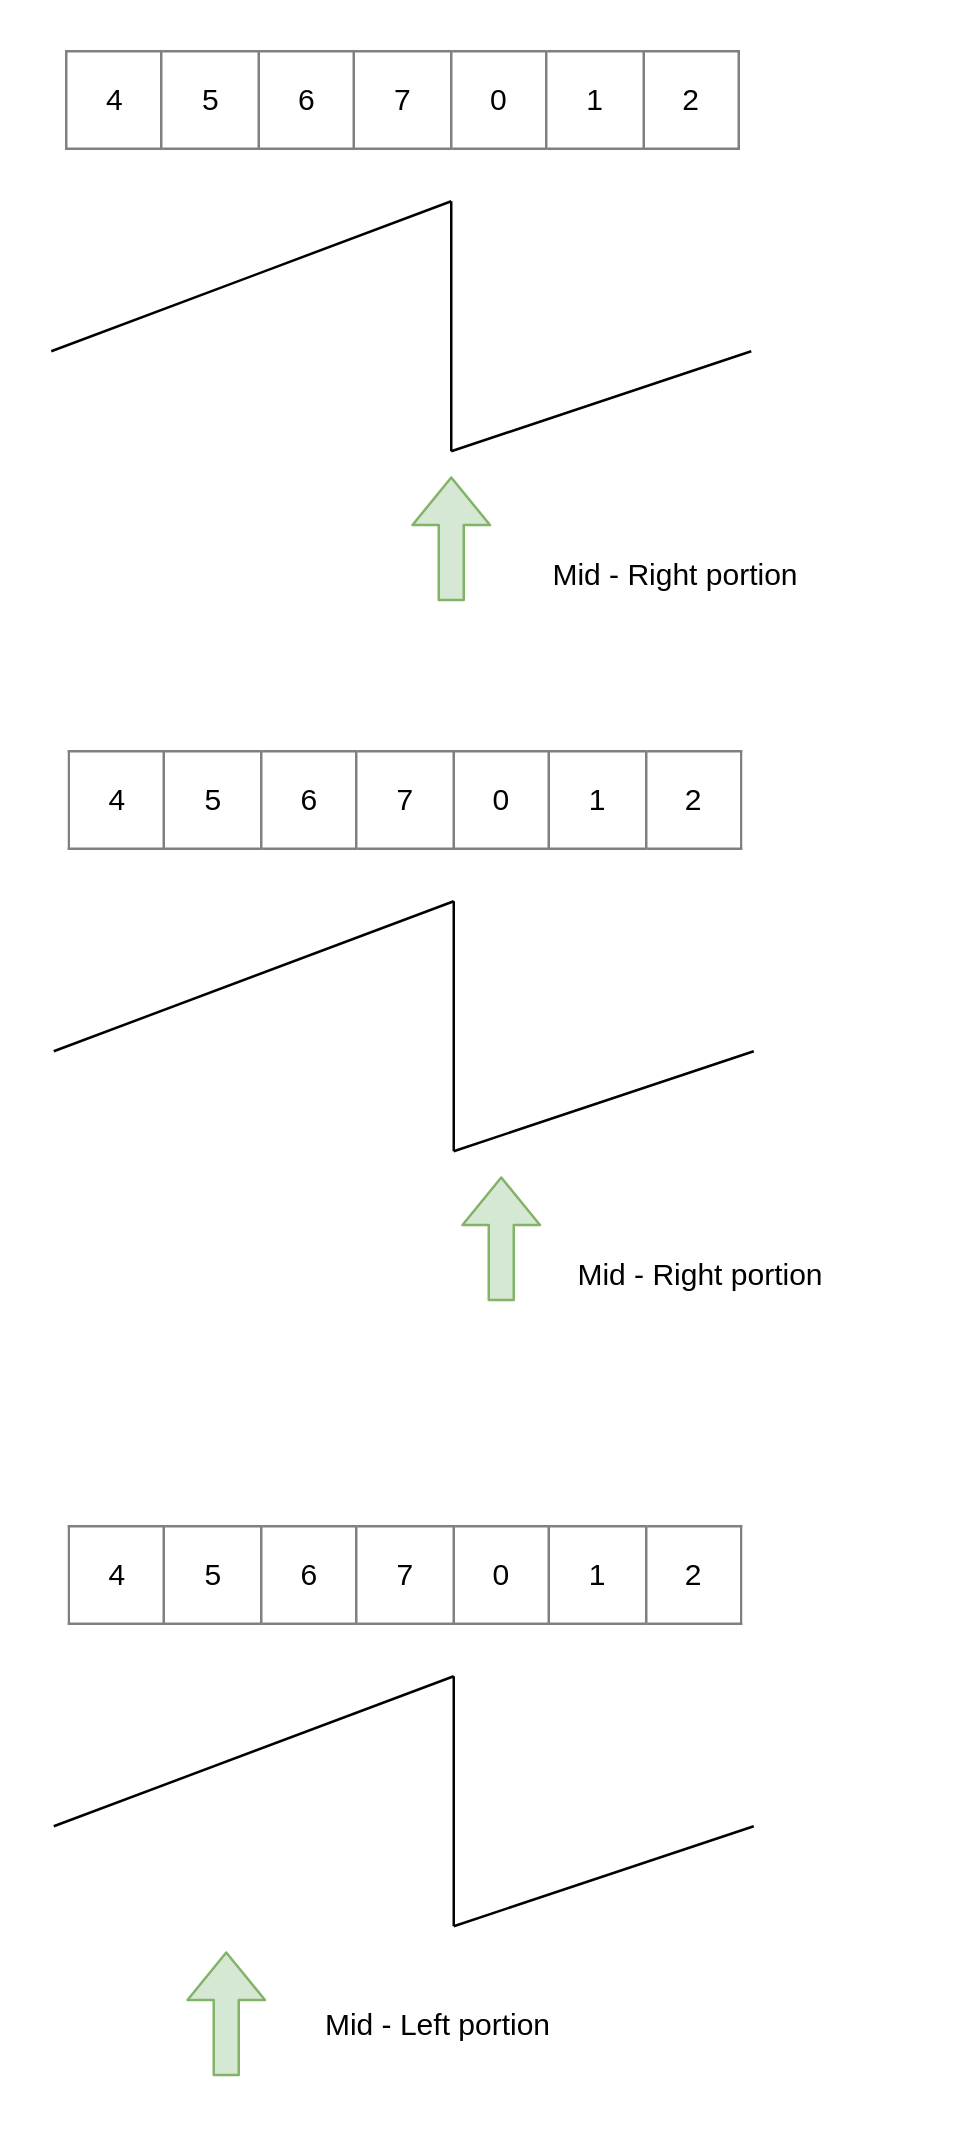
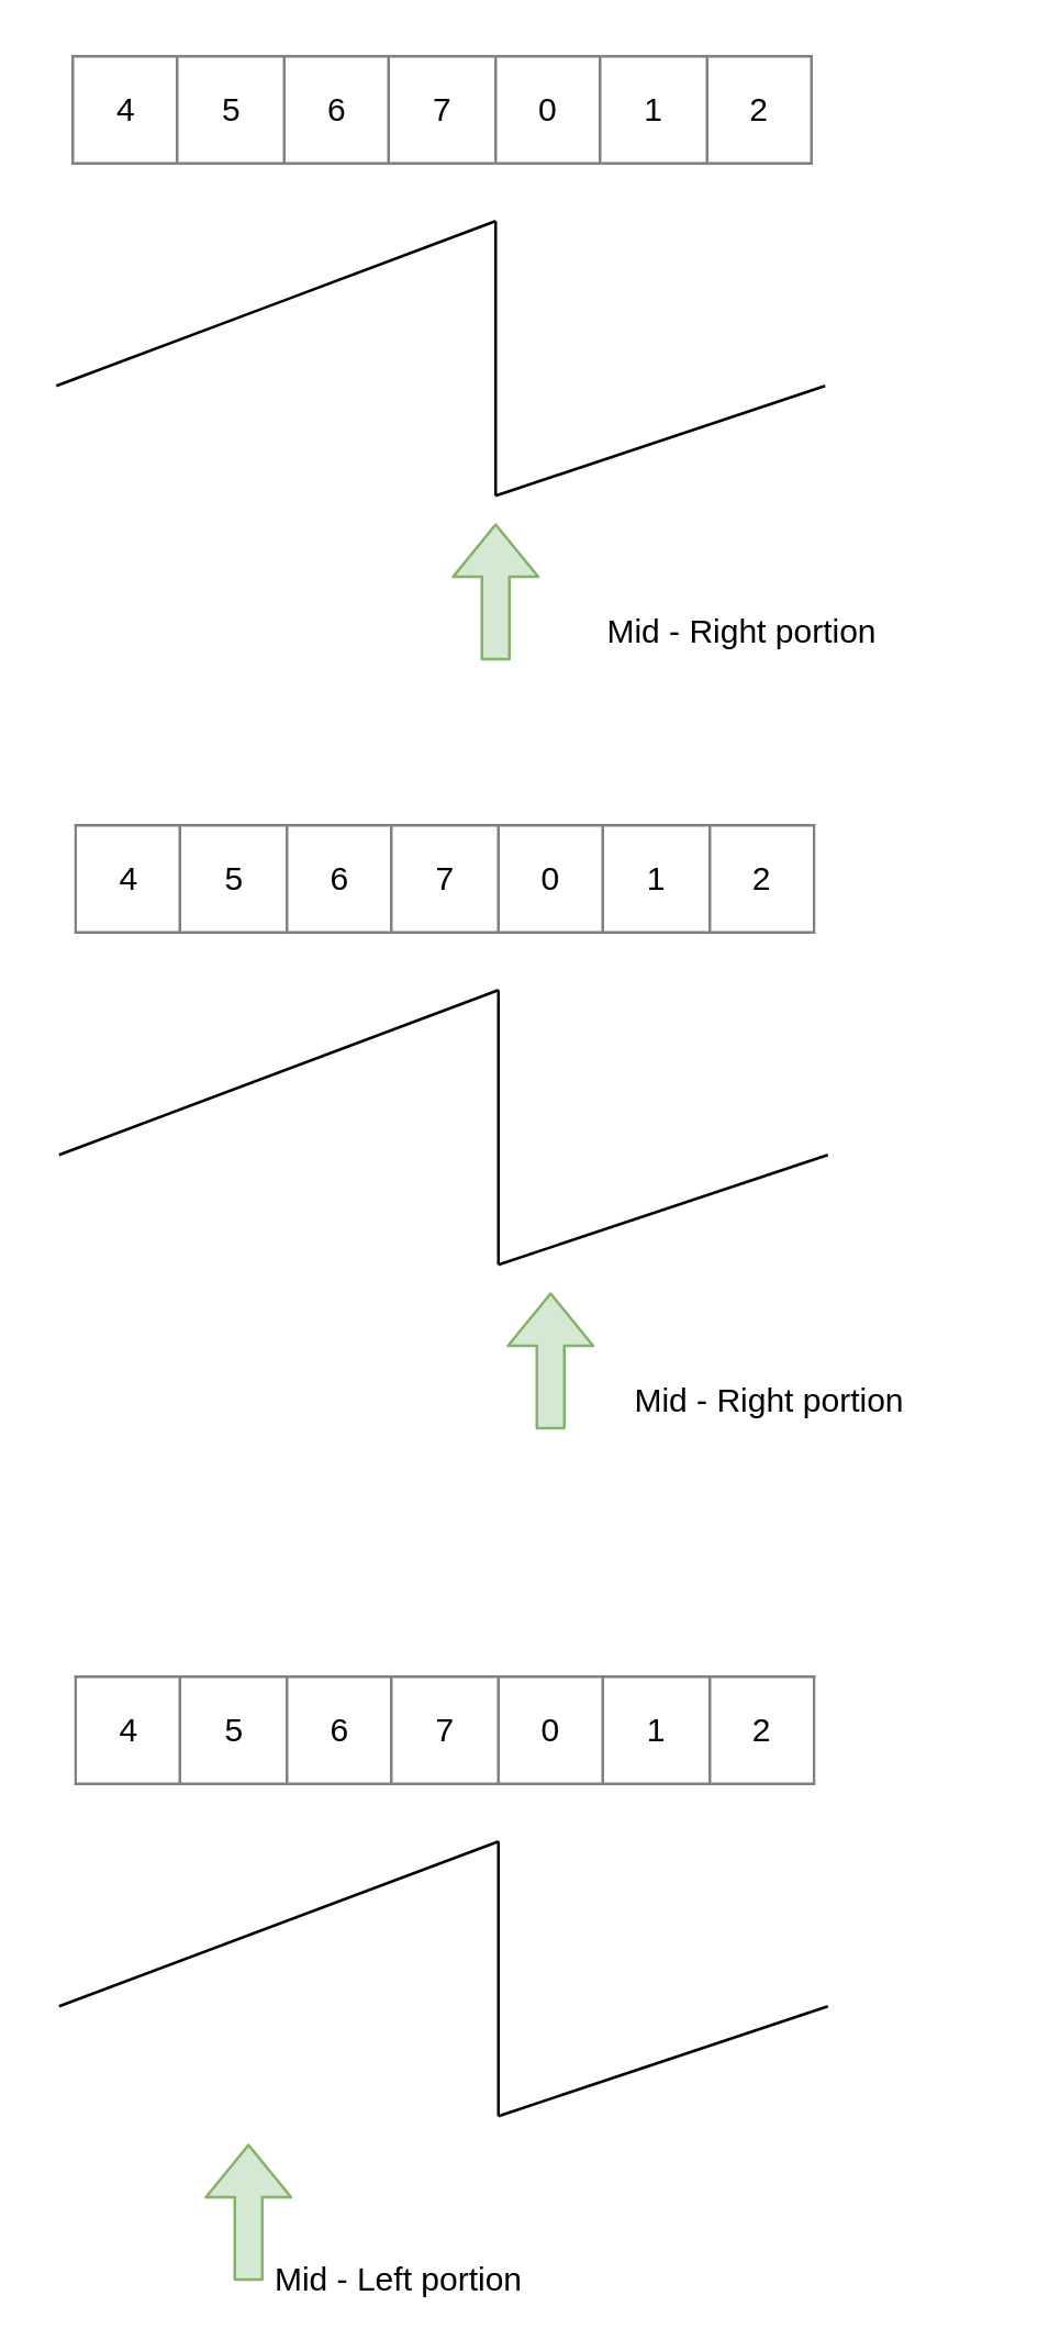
  <mxCell id="0" />
  <mxCell id="1" parent="0" />
  <mxCell id="2" value="&lt;table border=&quot;1&quot; width=&quot;100%&quot; style=&quot;width: 100% ; height: 100% ; border-collapse: collapse&quot;&gt;&lt;tbody&gt;&lt;tr&gt;&lt;td align=&quot;center&quot;&gt;4&lt;/td&gt;&lt;td align=&quot;center&quot;&gt;5&lt;/td&gt;&lt;td align=&quot;center&quot;&gt;6&lt;/td&gt;&lt;td style=&quot;text-align: center&quot;&gt;7&lt;/td&gt;&lt;td style=&quot;text-align: center&quot;&gt;0&lt;/td&gt;&lt;td style=&quot;text-align: center&quot;&gt;1&lt;/td&gt;&lt;td style=&quot;text-align: center&quot;&gt;2&lt;/td&gt;&lt;/tr&gt;&lt;/tbody&gt;&lt;/table&gt;" style="text;html=1;strokeColor=none;fillColor=none;overflow=fill;" vertex="1" parent="1"><mxGeometry x="26" y="20" width="270" height="40" as="geometry" /></mxCell>
  <mxCell id="3" value="" style="endArrow=none;html=1;" edge="1" parent="1"><mxGeometry width="50" height="50" relative="1" as="geometry"><mxPoint x="20" y="140" as="sourcePoint" /><mxPoint x="180" y="80" as="targetPoint" /></mxGeometry></mxCell>
  <mxCell id="4" value="" style="endArrow=none;html=1;" edge="1" parent="1"><mxGeometry width="50" height="50" relative="1" as="geometry"><mxPoint x="180" y="180" as="sourcePoint" /><mxPoint x="300" y="140" as="targetPoint" /></mxGeometry></mxCell>
  <mxCell id="5" value="" style="endArrow=none;html=1;" edge="1" parent="1"><mxGeometry width="50" height="50" relative="1" as="geometry"><mxPoint x="180" y="180" as="sourcePoint" /><mxPoint x="180" y="80" as="targetPoint" /></mxGeometry></mxCell>
  <mxCell id="6" value="&lt;table border=&quot;1&quot; width=&quot;100%&quot; style=&quot;width: 100% ; height: 100% ; border-collapse: collapse&quot;&gt;&lt;tbody&gt;&lt;tr&gt;&lt;td align=&quot;center&quot;&gt;4&lt;/td&gt;&lt;td align=&quot;center&quot;&gt;5&lt;/td&gt;&lt;td align=&quot;center&quot;&gt;6&lt;/td&gt;&lt;td style=&quot;text-align: center&quot;&gt;7&lt;/td&gt;&lt;td style=&quot;text-align: center&quot;&gt;0&lt;/td&gt;&lt;td style=&quot;text-align: center&quot;&gt;1&lt;/td&gt;&lt;td style=&quot;text-align: center&quot;&gt;2&lt;/td&gt;&lt;/tr&gt;&lt;/tbody&gt;&lt;/table&gt;" style="text;html=1;strokeColor=none;fillColor=none;overflow=fill;" vertex="1" parent="1"><mxGeometry x="27" y="300" width="270" height="40" as="geometry" /></mxCell>
  <mxCell id="7" value="" style="endArrow=none;html=1;" edge="1" parent="1"><mxGeometry width="50" height="50" relative="1" as="geometry"><mxPoint x="21" y="420" as="sourcePoint" /><mxPoint x="181" y="360" as="targetPoint" /></mxGeometry></mxCell>
  <mxCell id="8" value="" style="endArrow=none;html=1;" edge="1" parent="1"><mxGeometry width="50" height="50" relative="1" as="geometry"><mxPoint x="181" y="460" as="sourcePoint" /><mxPoint x="301" y="420" as="targetPoint" /></mxGeometry></mxCell>
  <mxCell id="9" value="" style="endArrow=none;html=1;" edge="1" parent="1"><mxGeometry width="50" height="50" relative="1" as="geometry"><mxPoint x="181" y="460" as="sourcePoint" /><mxPoint x="181" y="360" as="targetPoint" /></mxGeometry></mxCell>
  <mxCell id="10" value="" style="shape=flexArrow;endArrow=classic;html=1;fillColor=#d5e8d4;strokeColor=#82b366;" edge="1" parent="1"><mxGeometry width="50" height="50" relative="1" as="geometry"><mxPoint x="180" y="240" as="sourcePoint" /><mxPoint x="180" y="190" as="targetPoint" /></mxGeometry></mxCell>
  <mxCell id="11" value="" style="shape=flexArrow;endArrow=classic;html=1;fillColor=#d5e8d4;strokeColor=#82b366;" edge="1" parent="1"><mxGeometry width="50" height="50" relative="1" as="geometry"><mxPoint x="200" y="520" as="sourcePoint" /><mxPoint x="200" y="470" as="targetPoint" /></mxGeometry></mxCell>
  <mxCell id="12" value="&lt;table border=&quot;1&quot; width=&quot;100%&quot; style=&quot;width: 100% ; height: 100% ; border-collapse: collapse&quot;&gt;&lt;tbody&gt;&lt;tr&gt;&lt;td align=&quot;center&quot;&gt;4&lt;/td&gt;&lt;td align=&quot;center&quot;&gt;5&lt;/td&gt;&lt;td align=&quot;center&quot;&gt;6&lt;/td&gt;&lt;td style=&quot;text-align: center&quot;&gt;7&lt;/td&gt;&lt;td style=&quot;text-align: center&quot;&gt;0&lt;/td&gt;&lt;td style=&quot;text-align: center&quot;&gt;1&lt;/td&gt;&lt;td style=&quot;text-align: center&quot;&gt;2&lt;/td&gt;&lt;/tr&gt;&lt;/tbody&gt;&lt;/table&gt;" style="text;html=1;strokeColor=none;fillColor=none;overflow=fill;" vertex="1" parent="1"><mxGeometry x="27" y="610" width="270" height="40" as="geometry" /></mxCell>
  <mxCell id="13" value="" style="endArrow=none;html=1;" edge="1" parent="1"><mxGeometry width="50" height="50" relative="1" as="geometry"><mxPoint x="21" y="730" as="sourcePoint" /><mxPoint x="181" y="670" as="targetPoint" /></mxGeometry></mxCell>
  <mxCell id="14" value="" style="endArrow=none;html=1;" edge="1" parent="1"><mxGeometry width="50" height="50" relative="1" as="geometry"><mxPoint x="181" y="770" as="sourcePoint" /><mxPoint x="301" y="730" as="targetPoint" /></mxGeometry></mxCell>
  <mxCell id="15" value="" style="endArrow=none;html=1;" edge="1" parent="1"><mxGeometry width="50" height="50" relative="1" as="geometry"><mxPoint x="181" y="770" as="sourcePoint" /><mxPoint x="181" y="670" as="targetPoint" /></mxGeometry></mxCell>
  <mxCell id="16" value="" style="shape=flexArrow;endArrow=classic;html=1;fillColor=#d5e8d4;strokeColor=#82b366;" edge="1" parent="1"><mxGeometry width="50" height="50" relative="1" as="geometry"><mxPoint x="90" y="830" as="sourcePoint" /><mxPoint x="90" y="780" as="targetPoint" /></mxGeometry></mxCell>
- <mxCell id="17" value="Mid - Left portion" style="text;html=1;strokeColor=none;fillColor=none;align=center;verticalAlign=middle;whiteSpace=wrap;rounded=0;" vertex="1" parent="1"><mxGeometry x="110" y="800" width="130" height="20" as="geometry" /></mxCell>
+ <mxCell id="17" value="Mid - Left portion" style="text;html=1;strokeColor=none;fillColor=none;align=center;verticalAlign=middle;whiteSpace=wrap;rounded=0;" vertex="1" parent="1"><mxGeometry x="80" y="820" width="130" height="20" as="geometry" /></mxCell>
  <mxCell id="18" value="Mid - Right portion" style="text;html=1;strokeColor=none;fillColor=none;align=center;verticalAlign=middle;whiteSpace=wrap;rounded=0;" vertex="1" parent="1"><mxGeometry x="200" y="500" width="160" height="20" as="geometry" /></mxCell>
  <mxCell id="19" value="Mid - Right portion" style="text;html=1;strokeColor=none;fillColor=none;align=center;verticalAlign=middle;whiteSpace=wrap;rounded=0;" vertex="1" parent="1"><mxGeometry x="190" y="220" width="160" height="20" as="geometry" /></mxCell>
